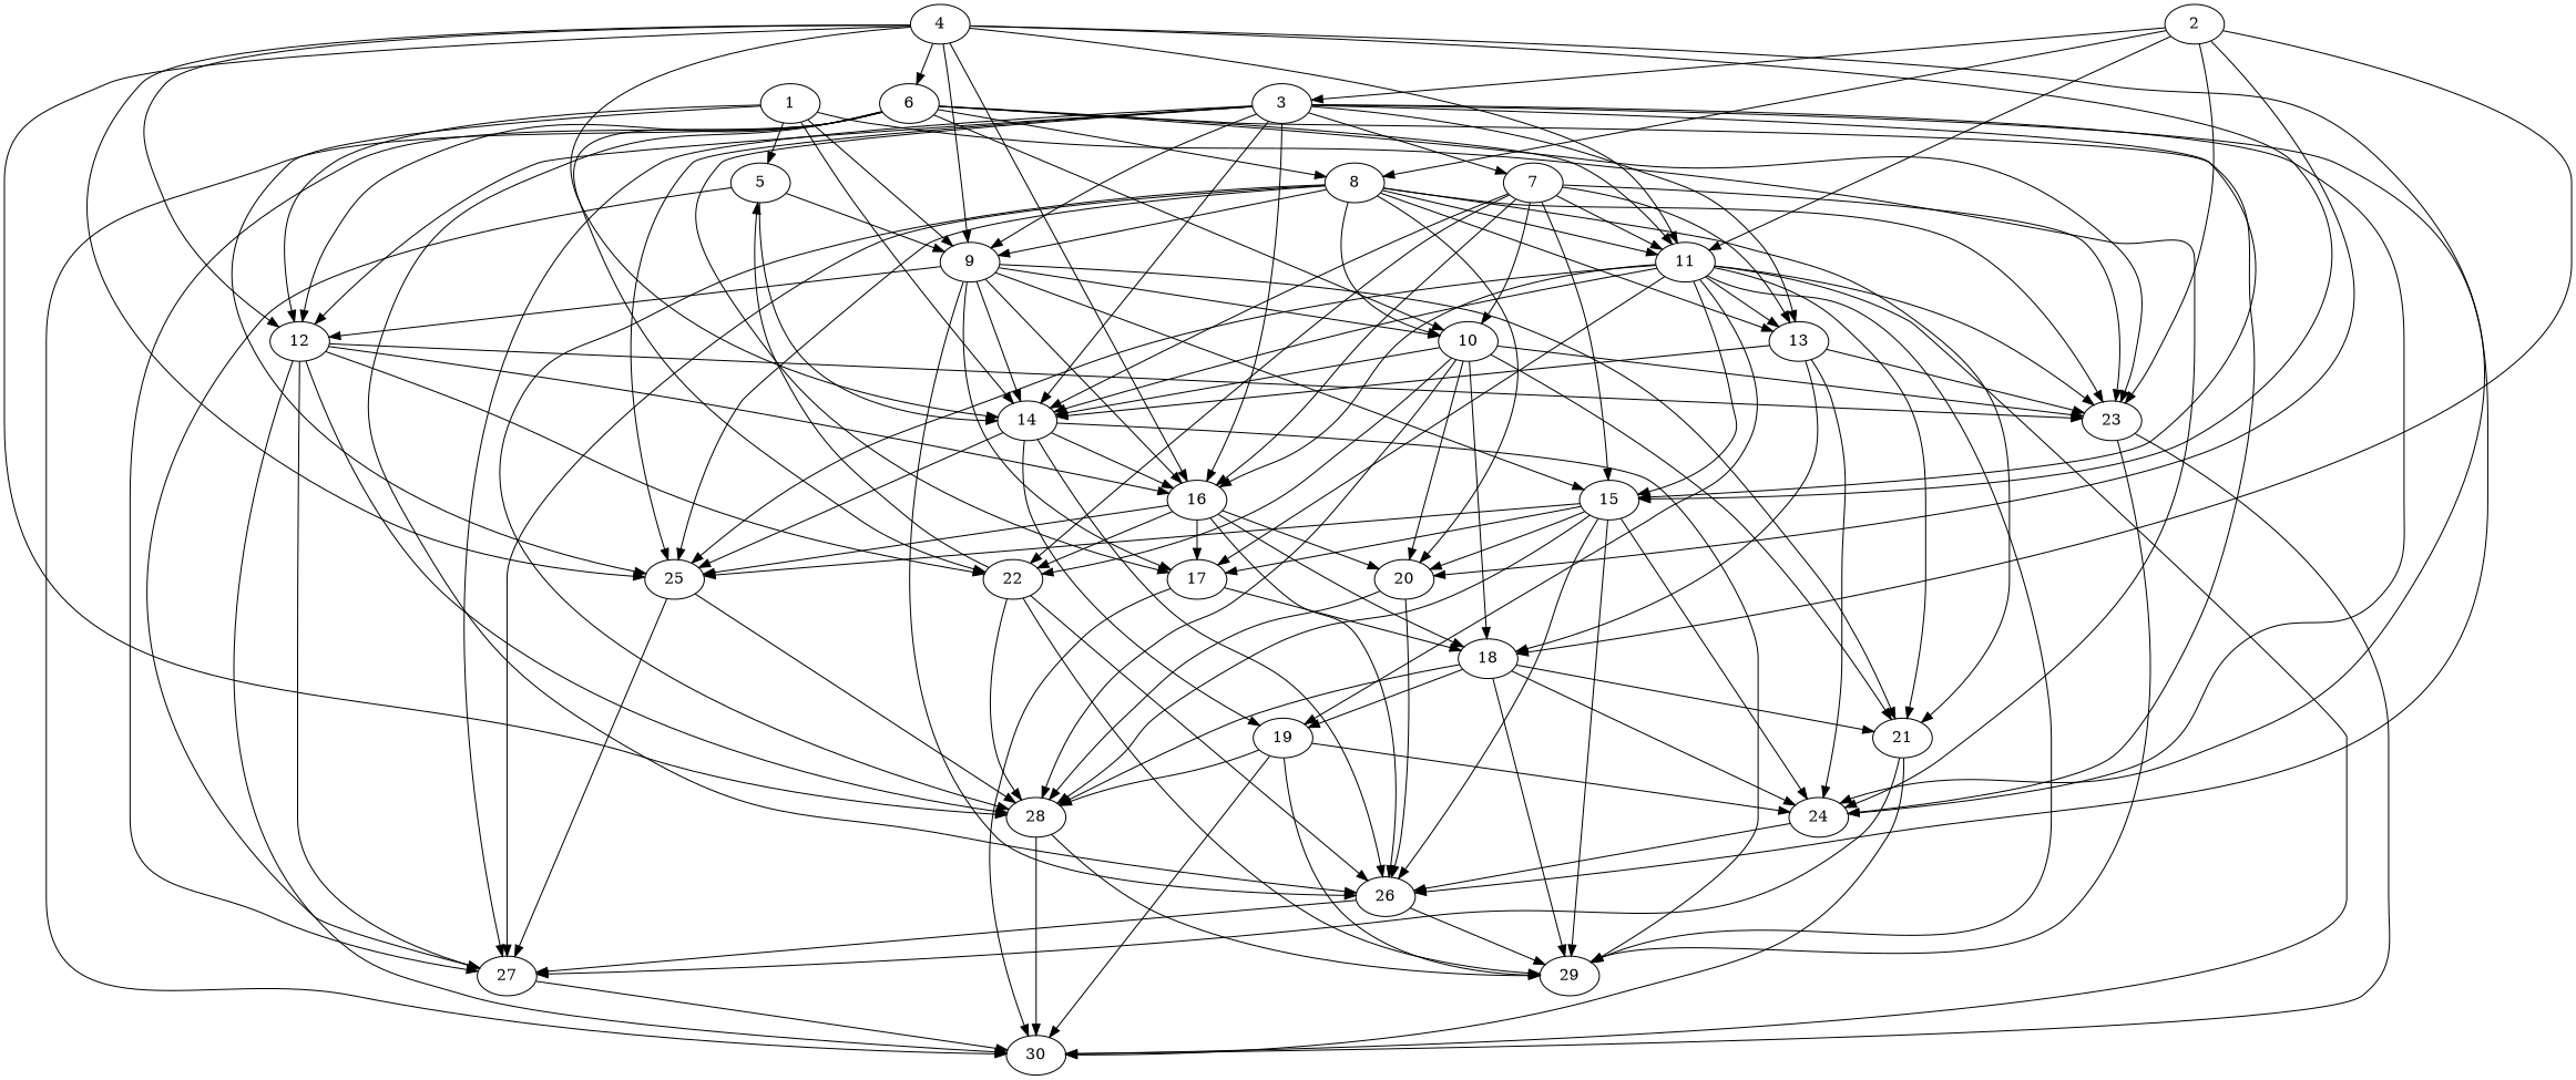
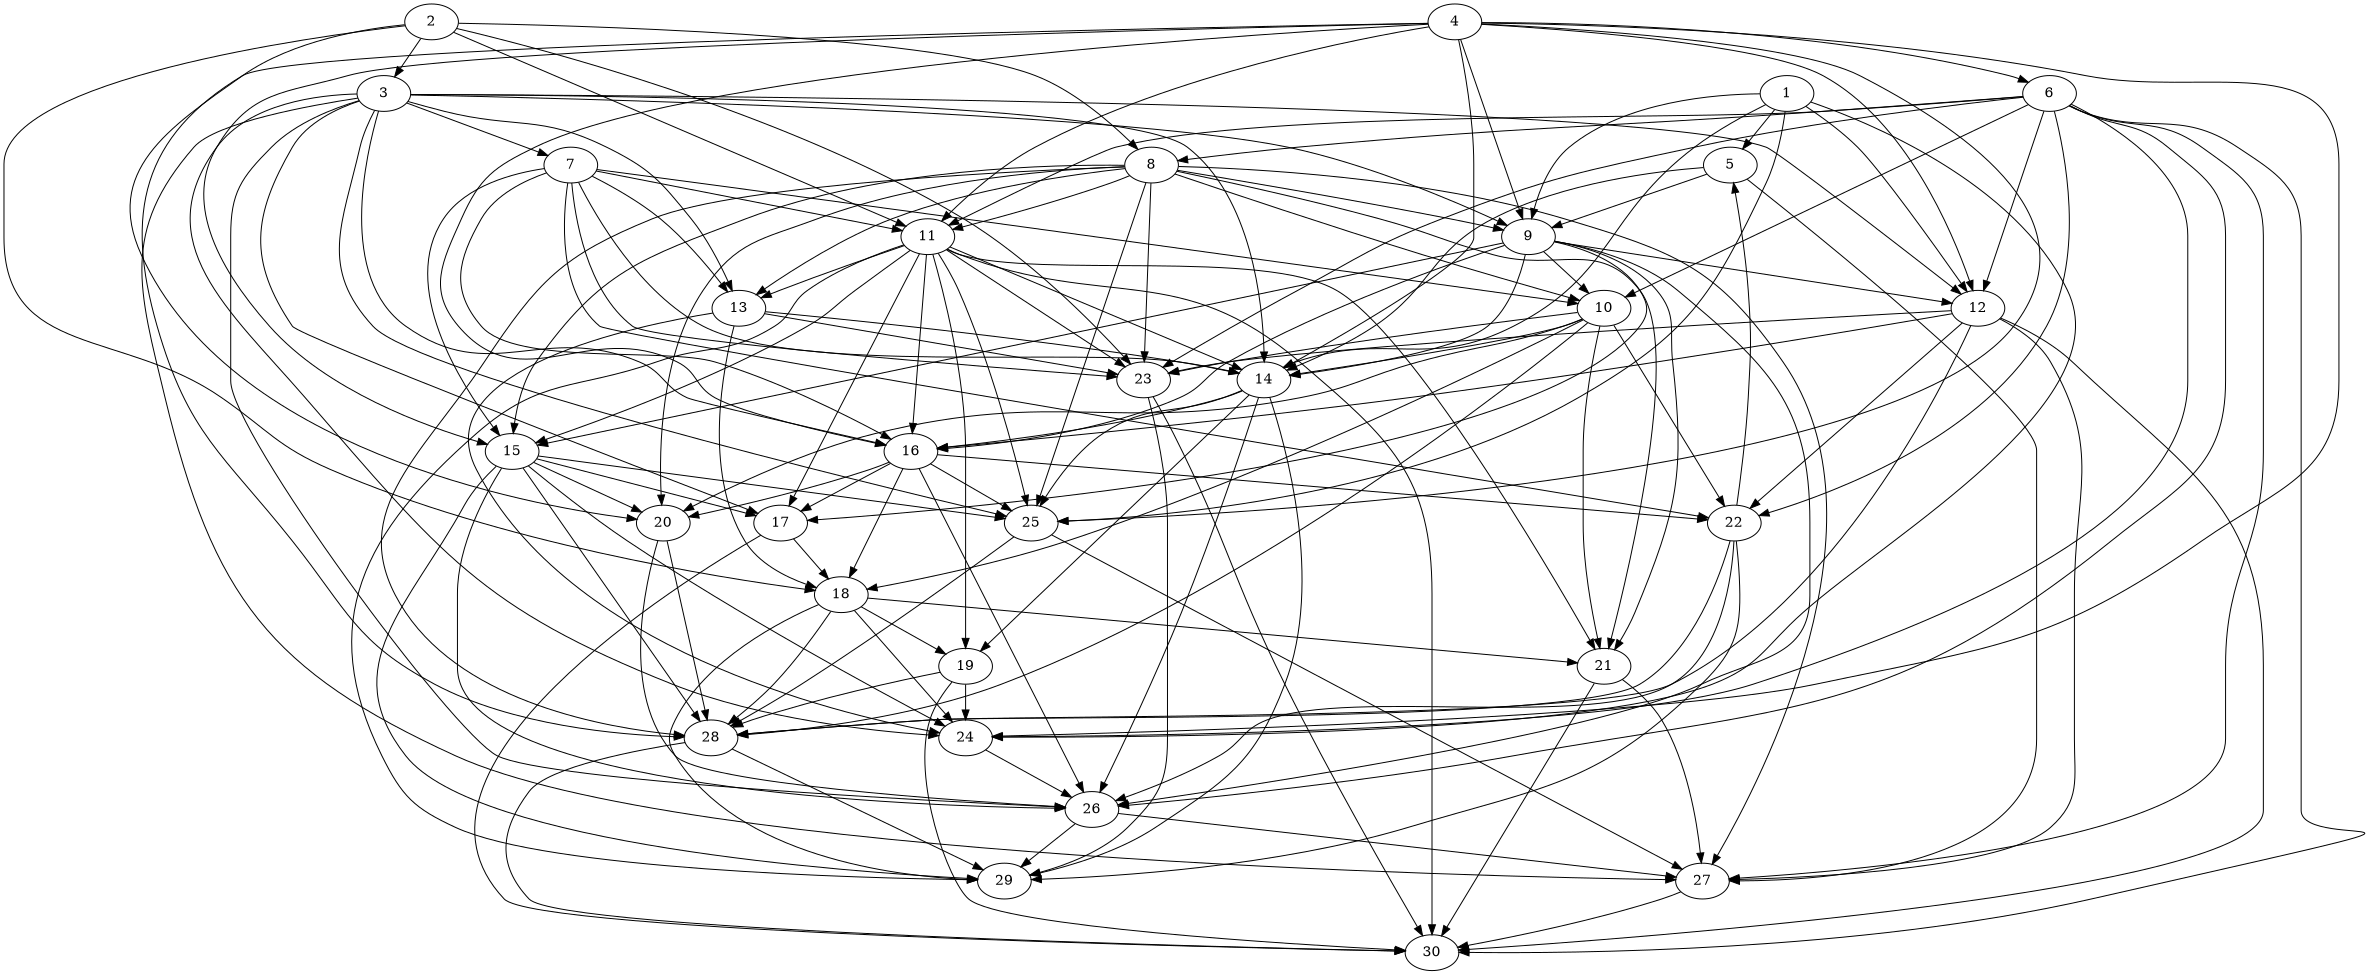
  digraph {
    fontname="DejaVu Serif"
    node [Processor=2 Start=0 Weight=38 fontname="DejaVu Serif"]
    edge [Weight=3 fontname="DejaVu Serif"]
    1 [Processor=0 Weight=25]
    5 [Processor=0 Start=25 Weight=25]
    9 [Start=88 Weight=21]
    12 [Processor=1 Start=112]
    14 [Start=151 Weight=34]
    24 [Start=304]
    25 [Processor=0 Start=255 Weight=34]
    27 [Start=359 Weight=42]
    15 [Processor=0 Start=141 Weight=42]
    16 [Start=185]
    17 [Start=223 Weight=34]
    26 [Start=342 Weight=17]
    10 [Start=109 Weight=42]
    21 [Processor=0 Start=301 Weight=34]
    22 [Processor=0 Start=230 Weight=25]
    23 [Processor=0 Start=183 Weight=30]
    28 [Processor=0 Start=335 Weight=30]
    30 [Start=401 Weight=30]
    19 [Start=287 Weight=17]
    29 [Processor=0 Start=366 Weight=30]
    20 [Processor=0 Start=293 Weight=8]
    18 [Start=257 Weight=30]
    2 [Processor=1 Weight=8]
    3 [Processor=1 Start=8 Weight=25]
    8 [Start=46 Weight=42]
    11 [Processor=1 Start=94 Weight=8]
    7 [Processor=1 Start=33]
    13 [Processor=0 Start=107 Weight=34]
    4
    6 [Start=38 Weight=8]
    1 -> 5
    1 -> 9 [Weight=4]
    1 -> 12 [Weight=9]
    1 -> 14 [Weight=5]
    1 -> 24 [Weight=6]
    1 -> 25
    5 -> 9 [Weight=9]
    5 -> 14 [Weight=8]
    5 -> 27 [Weight=7]
    9 -> 12
    9 -> 14 [Weight=9]
    9 -> 15
    9 -> 16 [Weight=6]
    9 -> 17
    9 -> 26 [Weight=2]
    9 -> 10 [Weight=4]
    9 -> 21 [Weight=10]
    12 -> 27
    12 -> 16 [Weight=10]
    12 -> 22 [Weight=7]
    12 -> 23 [Weight=4]
    12 -> 28
    12 -> 30 [Weight=6]
    14 -> 25 [Weight=5]
    14 -> 16 [Weight=5]
    14 -> 26 [Weight=8]
    14 -> 19 [Weight=4]
    14 -> 29 [Weight=4]
    24 -> 26
    25 -> 27 [Weight=10]
    25 -> 28 [Weight=9]
    27 -> 30 [Weight=8]
    15 -> 24 [Weight=4]
    15 -> 25
    15 -> 17 [Weight=6]
    15 -> 26 [Weight=5]
    15 -> 28 [Weight=7]
    15 -> 29 [Weight=9]
    15 -> 20 [Weight=7]
    16 -> 25 [Weight=10]
    16 -> 17 [Weight=9]
    16 -> 26
    16 -> 22 [Weight=7]
    16 -> 20 [Weight=10]
    16 -> 18 [Weight=7]
    17 -> 30 [Weight=2]
    17 -> 18 [Weight=6]
    26 -> 27 [Weight=7]
    26 -> 29 [Weight=7]
    10 -> 14
    10 -> 21 [Weight=6]
    10 -> 22
    10 -> 23 [Weight=9]
    10 -> 28 [Weight=6]
    10 -> 20 [Weight=7]
    10 -> 18 [Weight=4]
    21 -> 27 [Weight=8]
    21 -> 30 [Weight=4]
    22 -> 5 [Weight=7]
    22 -> 26 [Weight=5]
    22 -> 28
    22 -> 29 [Weight=8]
    23 -> 30 [Weight=9]
    23 -> 29 [Weight=5]
    28 -> 30 [Weight=9]
    28 -> 29 [Weight=9]
    19 -> 24 [Weight=9]
    19 -> 28 [Weight=10]
    19 -> 30 [Weight=6]
-   19 -> 29 [Weight=6]
    20 -> 26 [Weight=7]
    20 -> 28 [Weight=7]
    18 -> 24 [Weight=7]
    18 -> 21 [Weight=7]
    18 -> 28 [Weight=6]
    18 -> 19 [Weight=6]
    18 -> 29 [Weight=4]
    2 -> 23
    2 -> 20 [Weight=6]
    2 -> 18 [Weight=10]
    2 -> 3 [Weight=4]
    2 -> 8 [Weight=7]
    2 -> 11 [Weight=10]
    3 -> 9 [Weight=10]
    3 -> 12 [Weight=8]
    3 -> 14 [Weight=2]
    3 -> 24 [Weight=9]
    3 -> 25
    3 -> 27
-   3 -> 15
+   8 -> 15
    3 -> 16 [Weight=10]
    3 -> 17 [Weight=9]
    3 -> 26 [Weight=7]
    3 -> 7 [Weight=7]
    3 -> 13 [Weight=4]
    8 -> 9 [Weight=8]
    8 -> 25 [Weight=5]
    8 -> 27 [Weight=5]
    8 -> 10 [Weight=5]
    8 -> 21
    8 -> 23 [Weight=6]
    8 -> 28 [Weight=9]
    8 -> 20 [Weight=8]
    8 -> 11 [Weight=6]
    8 -> 13 [Weight=2]
    11 -> 14 [Weight=2]
    11 -> 25
    11 -> 15 [Weight=8]
    11 -> 16 [Weight=7]
    11 -> 17
    11 -> 21 [Weight=2]
    11 -> 23 [Weight=7]
    11 -> 30 [Weight=7]
    11 -> 19 [Weight=2]
    11 -> 29 [Weight=6]
    11 -> 13 [Weight=5]
    7 -> 14 [Weight=2]
    7 -> 15 [Weight=5]
    7 -> 16 [Weight=2]
    7 -> 10 [Weight=4]
    7 -> 22 [Weight=5]
    7 -> 23 [Weight=2]
    7 -> 11
    7 -> 13 [Weight=10]
    13 -> 14 [Weight=6]
    13 -> 24 [Weight=4]
    13 -> 23 [Weight=2]
    13 -> 18
    4 -> 9 [Weight=8]
    4 -> 12 [Weight=8]
    4 -> 14 [Weight=5]
    4 -> 24 [Weight=2]
    4 -> 25 [Weight=2]
    4 -> 15
    4 -> 16 [Weight=8]
    4 -> 28 [Weight=9]
    4 -> 11 [Weight=2]
    4 -> 6 [Weight=8]
    6 -> 12 [Weight=6]
    6 -> 24 [Weight=4]
    6 -> 27 [Weight=10]
    6 -> 26 [Weight=7]
    6 -> 10 [Weight=5]
    6 -> 22 [Weight=9]
    6 -> 23 [Weight=10]
    6 -> 30 [Weight=9]
    6 -> 8 [Weight=2]
    6 -> 11 [Weight=4]
  }
